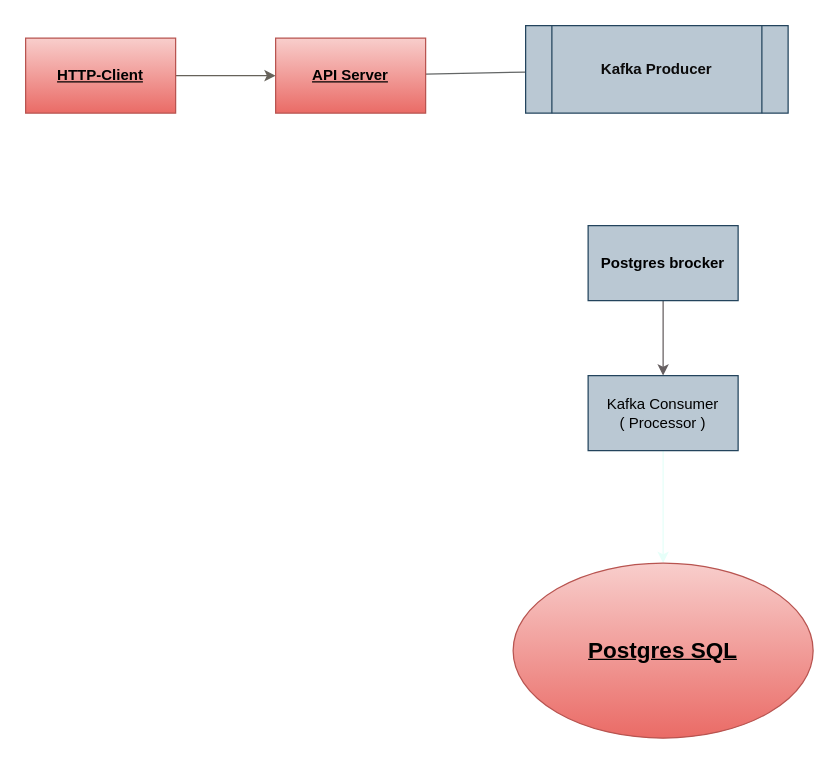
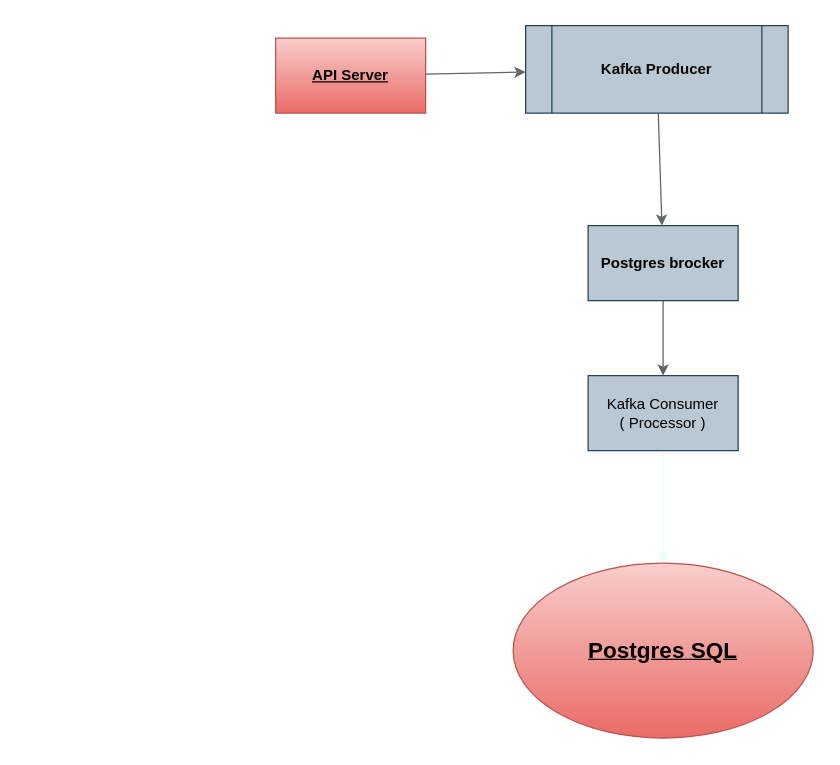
  <mxCell id="0" />
  <mxCell id="1" parent="0" />
- <mxCell id="2" value="" style="edgeStyle=none;html=1;fillColor=#f5f5f5;strokeColor=#66625A;" edge="1" parent="1" source="3" target="5"><mxGeometry relative="1" as="geometry" /></mxCell>
- <mxCell id="3" value="HTTP-Client" style="whiteSpace=wrap;html=1;fontStyle=5;fillColor=#f8cecc;strokeColor=#b85450;gradientColor=#ea6b66;" vertex="1" parent="1"><mxGeometry x="20" y="30" width="120" height="60" as="geometry" /></mxCell>
- <mxCell id="4" value="" style="edgeStyle=none;html=1;fillColor=#f5f5f5;strokeColor=#636666;endArrow=none;" edge="1" parent="1" source="5" target="7"><mxGeometry relative="1" as="geometry" /></mxCell>
+ <mxCell id="4" value="" style="edgeStyle=none;html=1;fillColor=#f5f5f5;strokeColor=#636666;" edge="1" parent="1" source="5" target="7"><mxGeometry relative="1" as="geometry" /></mxCell>
  <mxCell id="5" value="API Server" style="whiteSpace=wrap;html=1;fillColor=#f8cecc;strokeColor=#b85450;fontStyle=5;gradientColor=#ea6b66;" vertex="1" parent="1"><mxGeometry x="220" y="30" width="120" height="60" as="geometry" /></mxCell>
+ <mxCell id="6" value="" style="edgeStyle=none;html=1;fillColor=#f5f5f5;strokeColor=#606665;curved=1;" edge="1" parent="1" source="7" target="9"><mxGeometry relative="1" as="geometry" /></mxCell>
  <mxCell id="7" value="Kafka Producer" style="shape=process;whiteSpace=wrap;html=1;backgroundOutline=1;fillColor=#bac8d3;strokeColor=#23445d;fontStyle=1;fontColor=#0b0a0a;" vertex="1" parent="1"><mxGeometry x="420" y="20" width="210" height="70" as="geometry" /></mxCell>
  <mxCell id="8" value="" style="edgeStyle=none;html=1;fillColor=#f5f5f5;strokeColor=#665F61;" edge="1" parent="1" source="9" target="11"><mxGeometry relative="1" as="geometry" /></mxCell>
  <mxCell id="9" value="Postgres brocker" style="whiteSpace=wrap;html=1;fillColor=#bac8d3;strokeColor=#23445d;fontStyle=1;fontColor=#000000;" vertex="1" parent="1"><mxGeometry x="470" y="180" width="120" height="60" as="geometry" /></mxCell>
  <mxCell id="10" value="" style="edgeStyle=none;html=1;fillColor=#f5f5f5;strokeColor=#E6FFF9;" edge="1" parent="1" source="11" target="12"><mxGeometry relative="1" as="geometry" /></mxCell>
  <mxCell id="11" value="Kafka Consumer&lt;br&gt;( Processor )" style="whiteSpace=wrap;html=1;fillColor=#bac8d3;strokeColor=#23445d;fontColor=#000000;" vertex="1" parent="1"><mxGeometry x="470" y="300" width="120" height="60" as="geometry" /></mxCell>
  <mxCell id="12" value="Postgres SQL" style="ellipse;whiteSpace=wrap;html=1;fillColor=#f8cecc;strokeColor=#b85450;fontStyle=5;horizontal=1;fontSize=18;gradientColor=#ea6b66;" vertex="1" parent="1"><mxGeometry x="410" y="450" width="240" height="140" as="geometry" /></mxCell>
